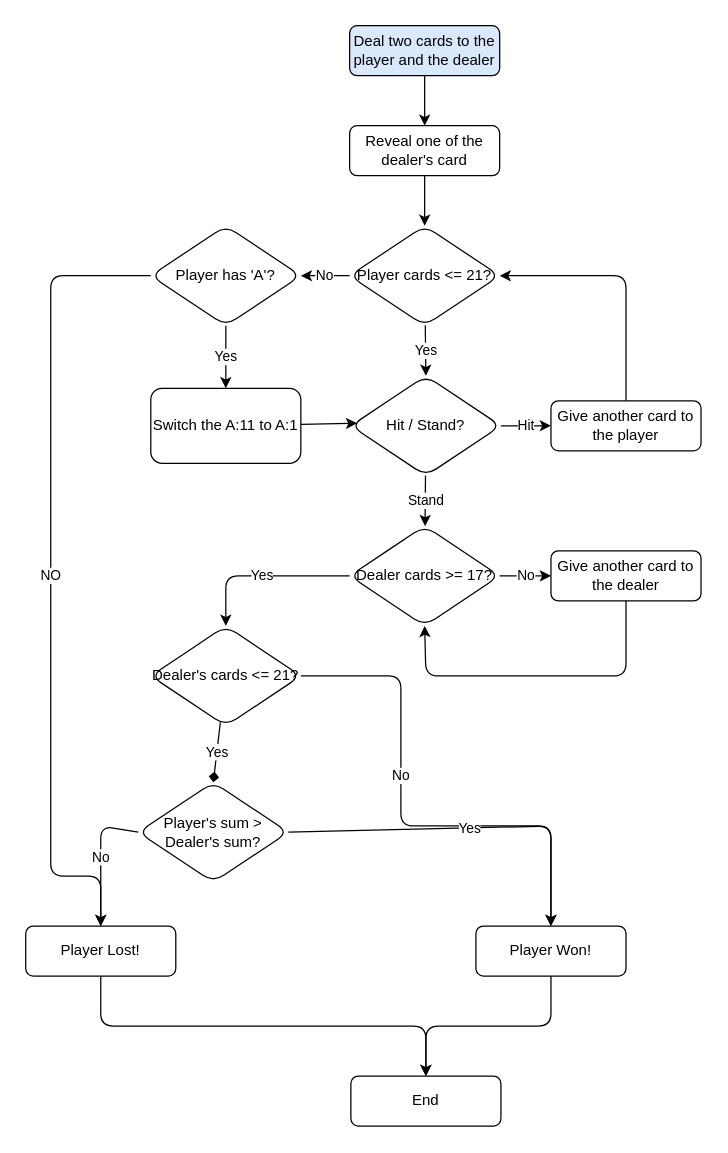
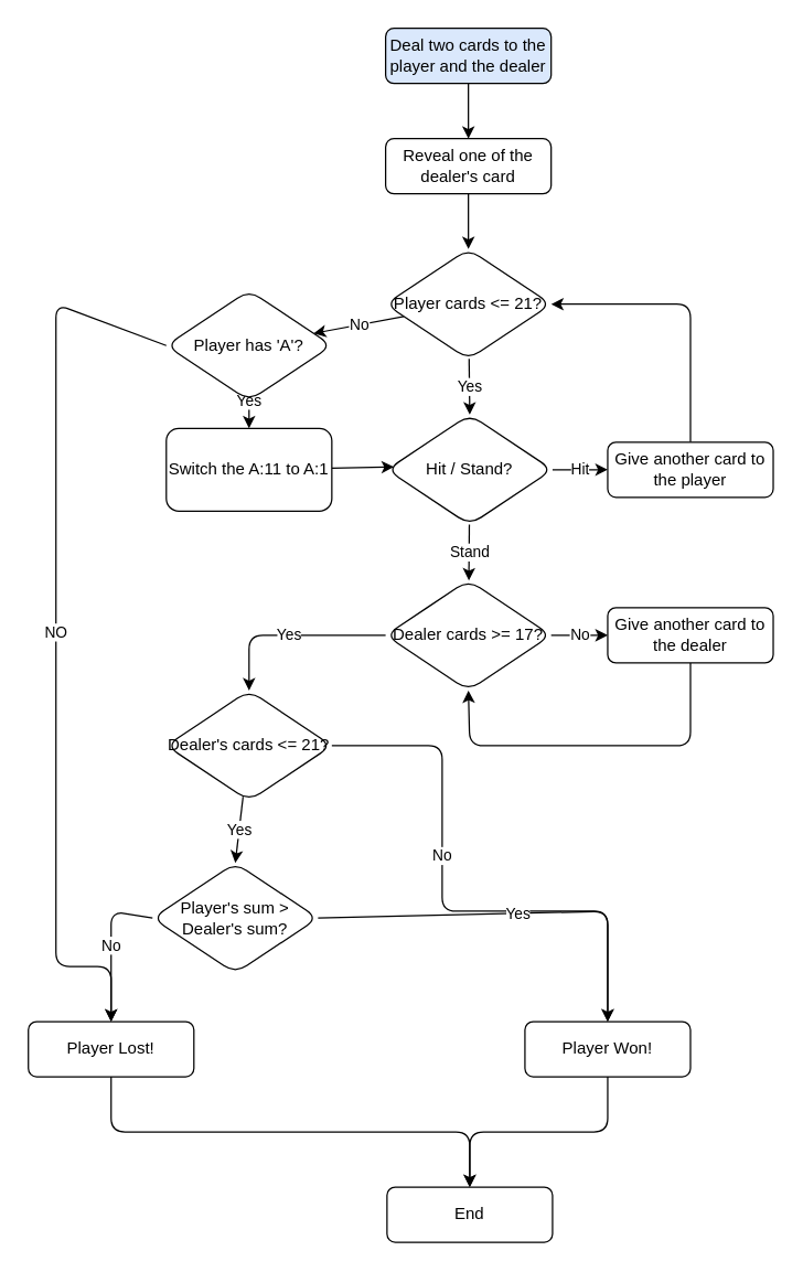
  <mxCell id="0" />
  <mxCell id="1" parent="0" />
  <mxCell id="2" value="" style="edgeStyle=none;html=1;" parent="1" source="3" target="5" edge="1"><mxGeometry relative="1" as="geometry" /></mxCell>
  <mxCell id="3" value="Deal two cards to the player and the dealer" style="rounded=1;whiteSpace=wrap;html=1;fillColor=#dae8fc;" parent="1" vertex="1"><mxGeometry x="279" y="20" width="120" height="40" as="geometry" /></mxCell>
  <mxCell id="4" value="" style="edgeStyle=none;html=1;entryX=0.5;entryY=0;entryDx=0;entryDy=0;" parent="1" source="5" target="11" edge="1"><mxGeometry relative="1" as="geometry" /></mxCell>
  <mxCell id="5" value="Reveal one of the dealer's card" style="rounded=1;whiteSpace=wrap;html=1;" parent="1" vertex="1"><mxGeometry x="279" y="100" width="120" height="40" as="geometry" /></mxCell>
  <mxCell id="6" value="Stand" style="edgeStyle=none;html=1;" parent="1" source="8" target="16" edge="1"><mxGeometry relative="1" as="geometry" /></mxCell>
  <mxCell id="7" value="Hit" style="edgeStyle=none;html=1;" parent="1" source="8" target="33" edge="1"><mxGeometry relative="1" as="geometry" /></mxCell>
  <mxCell id="8" value="Hit / Stand?" style="rhombus;whiteSpace=wrap;html=1;rounded=1;" parent="1" vertex="1"><mxGeometry x="280" y="300" width="120" height="80" as="geometry" /></mxCell>
  <mxCell id="9" value="Yes" style="edgeStyle=none;html=1;entryX=0.5;entryY=0;entryDx=0;entryDy=0;" parent="1" source="11" target="8" edge="1"><mxGeometry relative="1" as="geometry" /></mxCell>
  <mxCell id="10" value="No" style="edgeStyle=none;html=1;" parent="1" source="11" target="29" edge="1"><mxGeometry relative="1" as="geometry" /></mxCell>
  <mxCell id="11" value="Player cards &amp;lt;= 21?" style="rhombus;whiteSpace=wrap;html=1;rounded=1;" parent="1" vertex="1"><mxGeometry x="279" y="180" width="120" height="80" as="geometry" /></mxCell>
  <mxCell id="12" value="" style="edgeStyle=none;html=1;entryX=0.5;entryY=0;entryDx=0;entryDy=0;" edge="1" parent="1" source="13" target="34"><mxGeometry relative="1" as="geometry"><Array as="points"><mxPoint x="80" y="820" /><mxPoint x="340" y="820" /></Array></mxGeometry></mxCell>
  <mxCell id="13" value="Player Lost!" style="whiteSpace=wrap;html=1;rounded=1;" parent="1" vertex="1"><mxGeometry x="20" y="740" width="120" height="40" as="geometry" /></mxCell>
  <mxCell id="14" value="Yes" style="edgeStyle=none;html=1;" parent="1" source="16" target="19" edge="1"><mxGeometry relative="1" as="geometry"><Array as="points"><mxPoint x="180" y="460" /></Array></mxGeometry></mxCell>
  <mxCell id="15" value="No" style="edgeStyle=none;html=1;" parent="1" source="16" target="21" edge="1"><mxGeometry relative="1" as="geometry" /></mxCell>
  <mxCell id="16" value="Dealer cards &amp;gt;= 17?" style="rhombus;whiteSpace=wrap;html=1;rounded=1;" parent="1" vertex="1"><mxGeometry x="279" y="420" width="120" height="80" as="geometry" /></mxCell>
- <mxCell id="17" value="Yes" style="edgeStyle=none;html=1;entryX=0.5;entryY=0;entryDx=0;entryDy=0;endArrow=diamond;" parent="1" source="19" target="24" edge="1"><mxGeometry relative="1" as="geometry"><mxPoint x="332" y="699" as="targetPoint" /></mxGeometry></mxCell>
+ <mxCell id="17" value="Yes" style="edgeStyle=none;html=1;entryX=0.5;entryY=0;entryDx=0;entryDy=0;" parent="1" source="19" target="24" edge="1"><mxGeometry relative="1" as="geometry"><mxPoint x="332" y="699" as="targetPoint" /></mxGeometry></mxCell>
  <mxCell id="18" value="No" style="edgeStyle=none;html=1;entryX=0.5;entryY=0;entryDx=0;entryDy=0;exitX=1;exitY=0.5;exitDx=0;exitDy=0;labelPosition=center;verticalLabelPosition=middle;align=center;verticalAlign=middle;" parent="1" source="19" target="26" edge="1"><mxGeometry x="-0.2" relative="1" as="geometry"><Array as="points"><mxPoint x="320" y="540" /><mxPoint x="320" y="660" /><mxPoint x="440" y="660" /></Array><mxPoint as="offset" /></mxGeometry></mxCell>
  <mxCell id="19" value="Dealer's cards &amp;lt;= 21?" style="rhombus;whiteSpace=wrap;html=1;rounded=1;" parent="1" vertex="1"><mxGeometry x="120" y="500" width="120" height="80" as="geometry" /></mxCell>
  <mxCell id="20" style="edgeStyle=none;html=1;entryX=0.5;entryY=1;entryDx=0;entryDy=0;" parent="1" source="21" target="16" edge="1"><mxGeometry relative="1" as="geometry"><Array as="points"><mxPoint x="500" y="540" /><mxPoint x="340" y="540" /></Array></mxGeometry></mxCell>
  <mxCell id="21" value="Give another card to the dealer" style="whiteSpace=wrap;html=1;rounded=1;" parent="1" vertex="1"><mxGeometry x="440" y="440" width="120" height="40" as="geometry" /></mxCell>
  <mxCell id="22" value="No" style="edgeStyle=none;html=1;exitX=0;exitY=0.5;exitDx=0;exitDy=0;" parent="1" source="24" target="13" edge="1"><mxGeometry relative="1" as="geometry"><mxPoint x="431" y="580" as="sourcePoint" /><Array as="points"><mxPoint x="80" y="660" /></Array></mxGeometry></mxCell>
  <mxCell id="23" value="Yes" style="edgeStyle=none;html=1;exitX=1;exitY=0.5;exitDx=0;exitDy=0;" parent="1" source="24" target="26" edge="1"><mxGeometry relative="1" as="geometry"><mxPoint x="392" y="739" as="sourcePoint" /><Array as="points"><mxPoint x="440" y="660" /></Array></mxGeometry></mxCell>
  <mxCell id="24" value="Player's sum &amp;gt; Dealer's sum?" style="rhombus;whiteSpace=wrap;html=1;rounded=1;" parent="1" vertex="1"><mxGeometry x="110" y="625" width="120" height="80" as="geometry" /></mxCell>
  <mxCell id="25" style="edgeStyle=none;html=1;entryX=0.5;entryY=0;entryDx=0;entryDy=0;" edge="1" parent="1" source="26" target="34"><mxGeometry relative="1" as="geometry"><Array as="points"><mxPoint x="440" y="820" /><mxPoint x="340" y="820" /></Array></mxGeometry></mxCell>
  <mxCell id="26" value="Player Won!" style="whiteSpace=wrap;html=1;rounded=1;" parent="1" vertex="1"><mxGeometry x="380" y="740" width="120" height="40" as="geometry" /></mxCell>
  <mxCell id="27" value="Yes" style="edgeStyle=none;html=1;entryX=0.5;entryY=1;entryDx=0;entryDy=0;exitX=0.5;exitY=1;exitDx=0;exitDy=0;" parent="1" source="29" target="31" edge="1"><mxGeometry relative="1" as="geometry"><mxPoint x="117" y="220" as="sourcePoint" /><mxPoint x="30" y="70" as="targetPoint" /><Array as="points"><mxPoint x="180" y="280" /></Array></mxGeometry></mxCell>
  <mxCell id="28" value="NO" style="edgeStyle=none;html=1;entryX=0.5;entryY=0;entryDx=0;entryDy=0;exitX=0;exitY=0.5;exitDx=0;exitDy=0;" parent="1" source="29" target="13" edge="1"><mxGeometry relative="1" as="geometry"><Array as="points"><mxPoint x="40" y="220" /><mxPoint x="40" y="700" /><mxPoint x="80" y="700" /></Array></mxGeometry></mxCell>
- <mxCell id="29" value="Player has 'A'?" style="rhombus;whiteSpace=wrap;html=1;rounded=1;" parent="1" vertex="1"><mxGeometry x="120" y="180" width="120" height="80" as="geometry" /></mxCell>
+ <mxCell id="29" value="Player has 'A'?" style="rhombus;whiteSpace=wrap;html=1;rounded=1;" parent="1" vertex="1"><mxGeometry x="120" y="210" width="120" height="80" as="geometry" /></mxCell>
  <mxCell id="30" style="edgeStyle=none;html=1;entryX=0.042;entryY=0.474;entryDx=0;entryDy=0;entryPerimeter=0;" parent="1" source="31" target="8" edge="1"><mxGeometry relative="1" as="geometry"><mxPoint x="270" y="340" as="targetPoint" /></mxGeometry></mxCell>
  <mxCell id="31" value="Switch the A:11 to A:1" style="whiteSpace=wrap;html=1;rounded=1;direction=west;" parent="1" vertex="1"><mxGeometry x="120" y="310" width="120" height="60" as="geometry" /></mxCell>
  <mxCell id="32" style="edgeStyle=none;html=1;entryX=1;entryY=0.5;entryDx=0;entryDy=0;" parent="1" source="33" target="11" edge="1"><mxGeometry relative="1" as="geometry"><Array as="points"><mxPoint x="500" y="220" /></Array></mxGeometry></mxCell>
  <mxCell id="33" value="Give another card to the player" style="whiteSpace=wrap;html=1;rounded=1;" parent="1" vertex="1"><mxGeometry x="440" y="320" width="120" height="40" as="geometry" /></mxCell>
  <mxCell id="34" value="End" style="whiteSpace=wrap;html=1;rounded=1;" vertex="1" parent="1"><mxGeometry x="280" y="860" width="120" height="40" as="geometry" /></mxCell>
